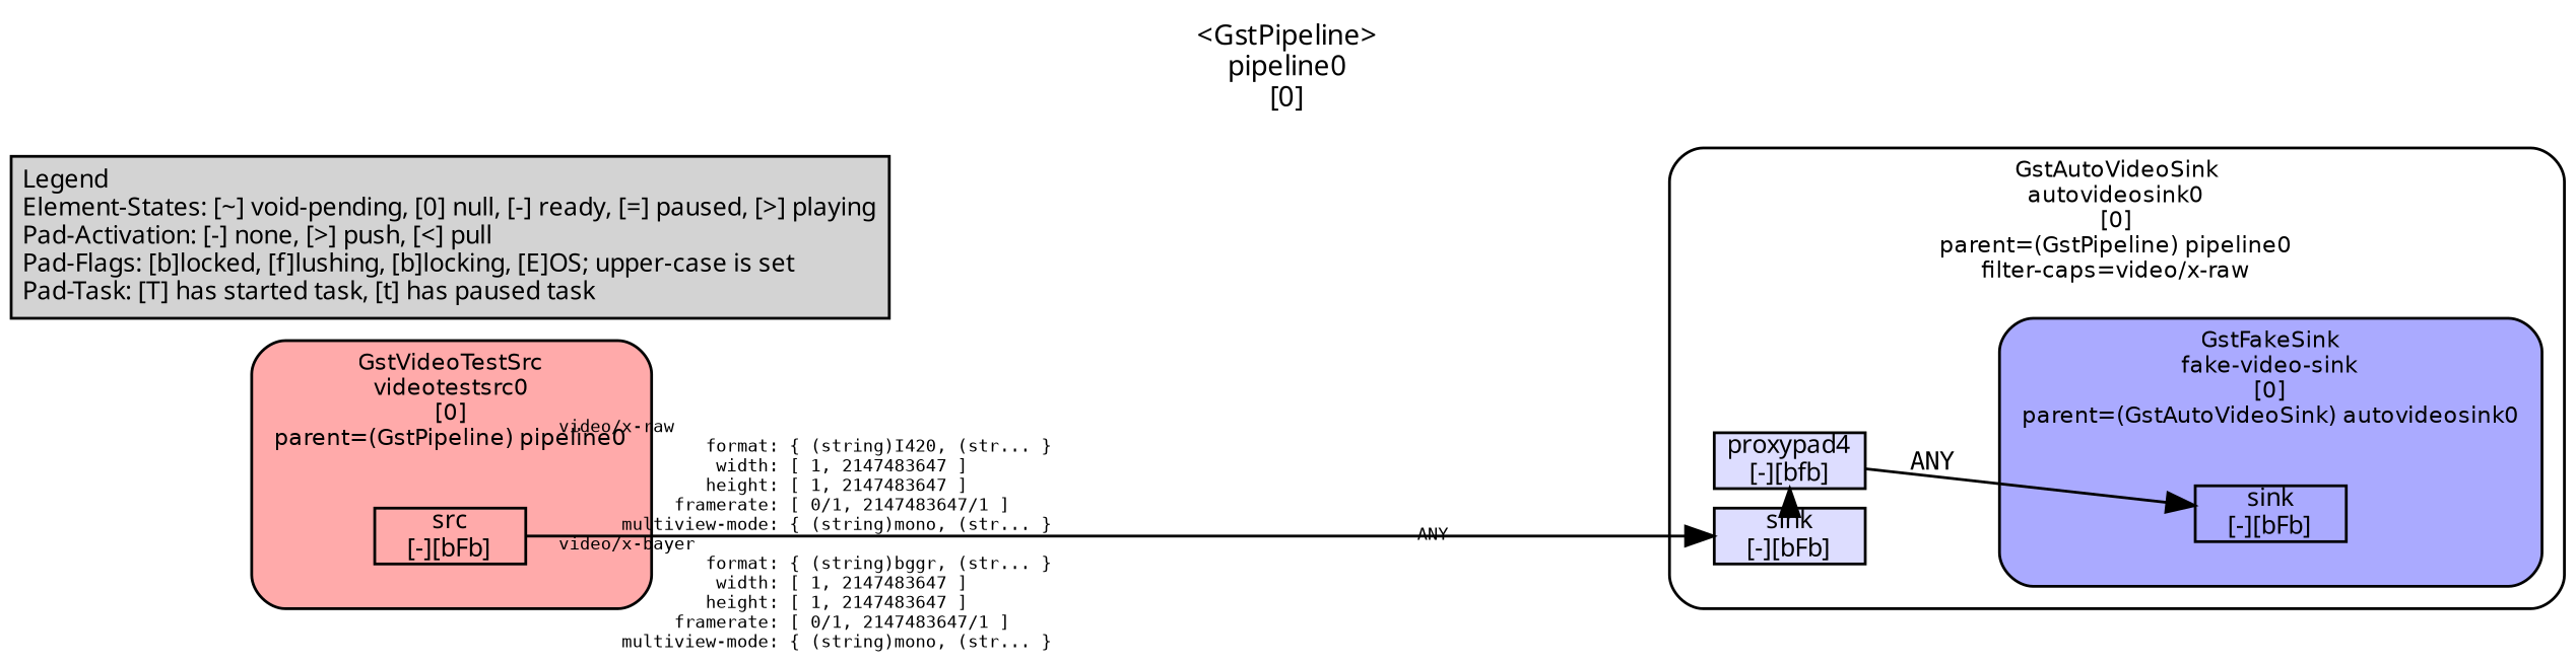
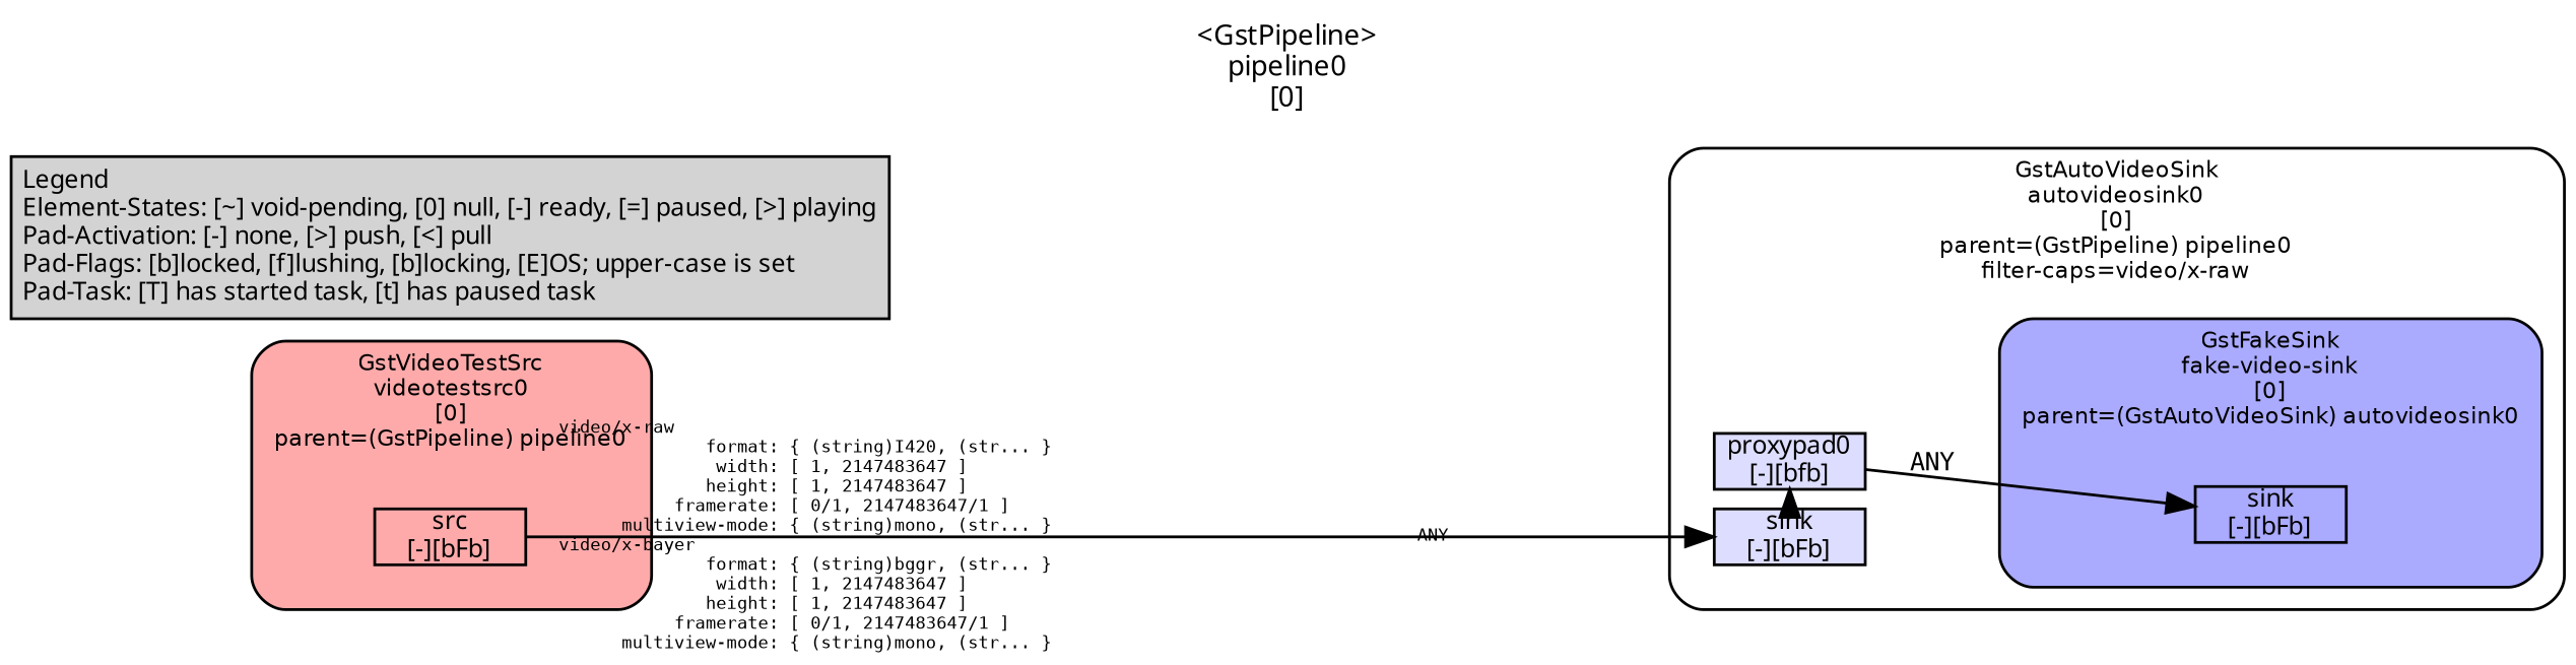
  digraph {
    fontname=sans
    fontsize=10
    label="<GstPipeline>\npipeline0\n[0]"
    labelloc=t
    nodesep=.1
    rankdir=LR
    ranksep=.2
    node [color=black fillcolor="#ddddff" fontname=sans fontsize=9 margin="0.0,0.0" shape=box style="filled,solid"]
    edge [fontname=monospace fontsize=9 labelfontsize=6]
-   n1 [height=0.2 label="proxypad4\n[-][bfb]"]
+   n1 [height=0.2 label="proxypad0\n[-][bfb]"]
    n2 [height=0.2 label="sink\n[-][bFb]"]
    n3 [fillcolor="#aaaaff" height=0.2 label="sink\n[-][bFb]"]
    n4 [fillcolor="#ffaaaa" height=0.2 label="src\n[-][bFb]"]
    n5 [label="Legend\lElement-States: [~] void-pending, [0] null, [-] ready, [=] paused, [>] playing\lPad-Activation: [-] none, [>] push, [<] pull\lPad-Flags: [b]locked, [f]lushing, [b]locking, [E]OS; upper-case is set\lPad-Task: [T] has started task, [t] has paused task\l" margin="0.05,0.05" style=filled color="" fillcolor=""]
    subgraph cluster_1 {
      color=black
      fillcolor="#ffffff"
      fontname="Bitstream Vera Sans"
      fontsize=8
      label="GstAutoVideoSink\nautovideosink0\n[0]\nparent=(GstPipeline) pipeline0\nfilter-caps=video/x-raw"
      style="filled,rounded"
      subgraph cluster_2 {
        color=black
        fillcolor="#ffffff"
        fontname="Bitstream Vera Sans"
        fontsize=8
        label=""
        style=invis
        n1
        n2
      }
      subgraph cluster_3 {
        color=black
        fillcolor="#aaaaff"
        fontname="Bitstream Vera Sans"
        fontsize=8
        label="GstFakeSink\nfake-video-sink\n[0]\nparent=(GstAutoVideoSink) autovideosink0"
        style="filled,rounded"
        subgraph cluster_4 {
          color=black
          fillcolor="#aaaaff"
          fontname="Bitstream Vera Sans"
          fontsize=8
          label=""
          style=invis
          n3
        }
      }
    }
    subgraph cluster_5 {
      color=black
      fillcolor="#ffaaaa"
      fontname="Bitstream Vera Sans"
      fontsize=8
      label="GstVideoTestSrc\nvideotestsrc0\n[0]\nparent=(GstPipeline) pipeline0"
      style="filled,rounded"
      subgraph cluster_6 {
        color=black
        fillcolor="#ffaaaa"
        fontname="Bitstream Vera Sans"
        fontsize=8
        label=""
        style=invis
        n4
      }
    }
    n1 -> n3 [label=ANY]
    n2 -> n1 [minlen=0 style=dashed]
    n4 -> n2 [headlabel=ANY label="                                                  " labelangle=0 labeldistance=10 taillabel="video/x-raw\l              format: { (string)I420, (str... }\l               width: [ 1, 2147483647 ]\l              height: [ 1, 2147483647 ]\l           framerate: [ 0/1, 2147483647/1 ]\l      multiview-mode: { (string)mono, (str... }\lvideo/x-bayer\l              format: { (string)bggr, (str... }\l               width: [ 1, 2147483647 ]\l              height: [ 1, 2147483647 ]\l           framerate: [ 0/1, 2147483647/1 ]\l      multiview-mode: { (string)mono, (str... }\l"]
  }
